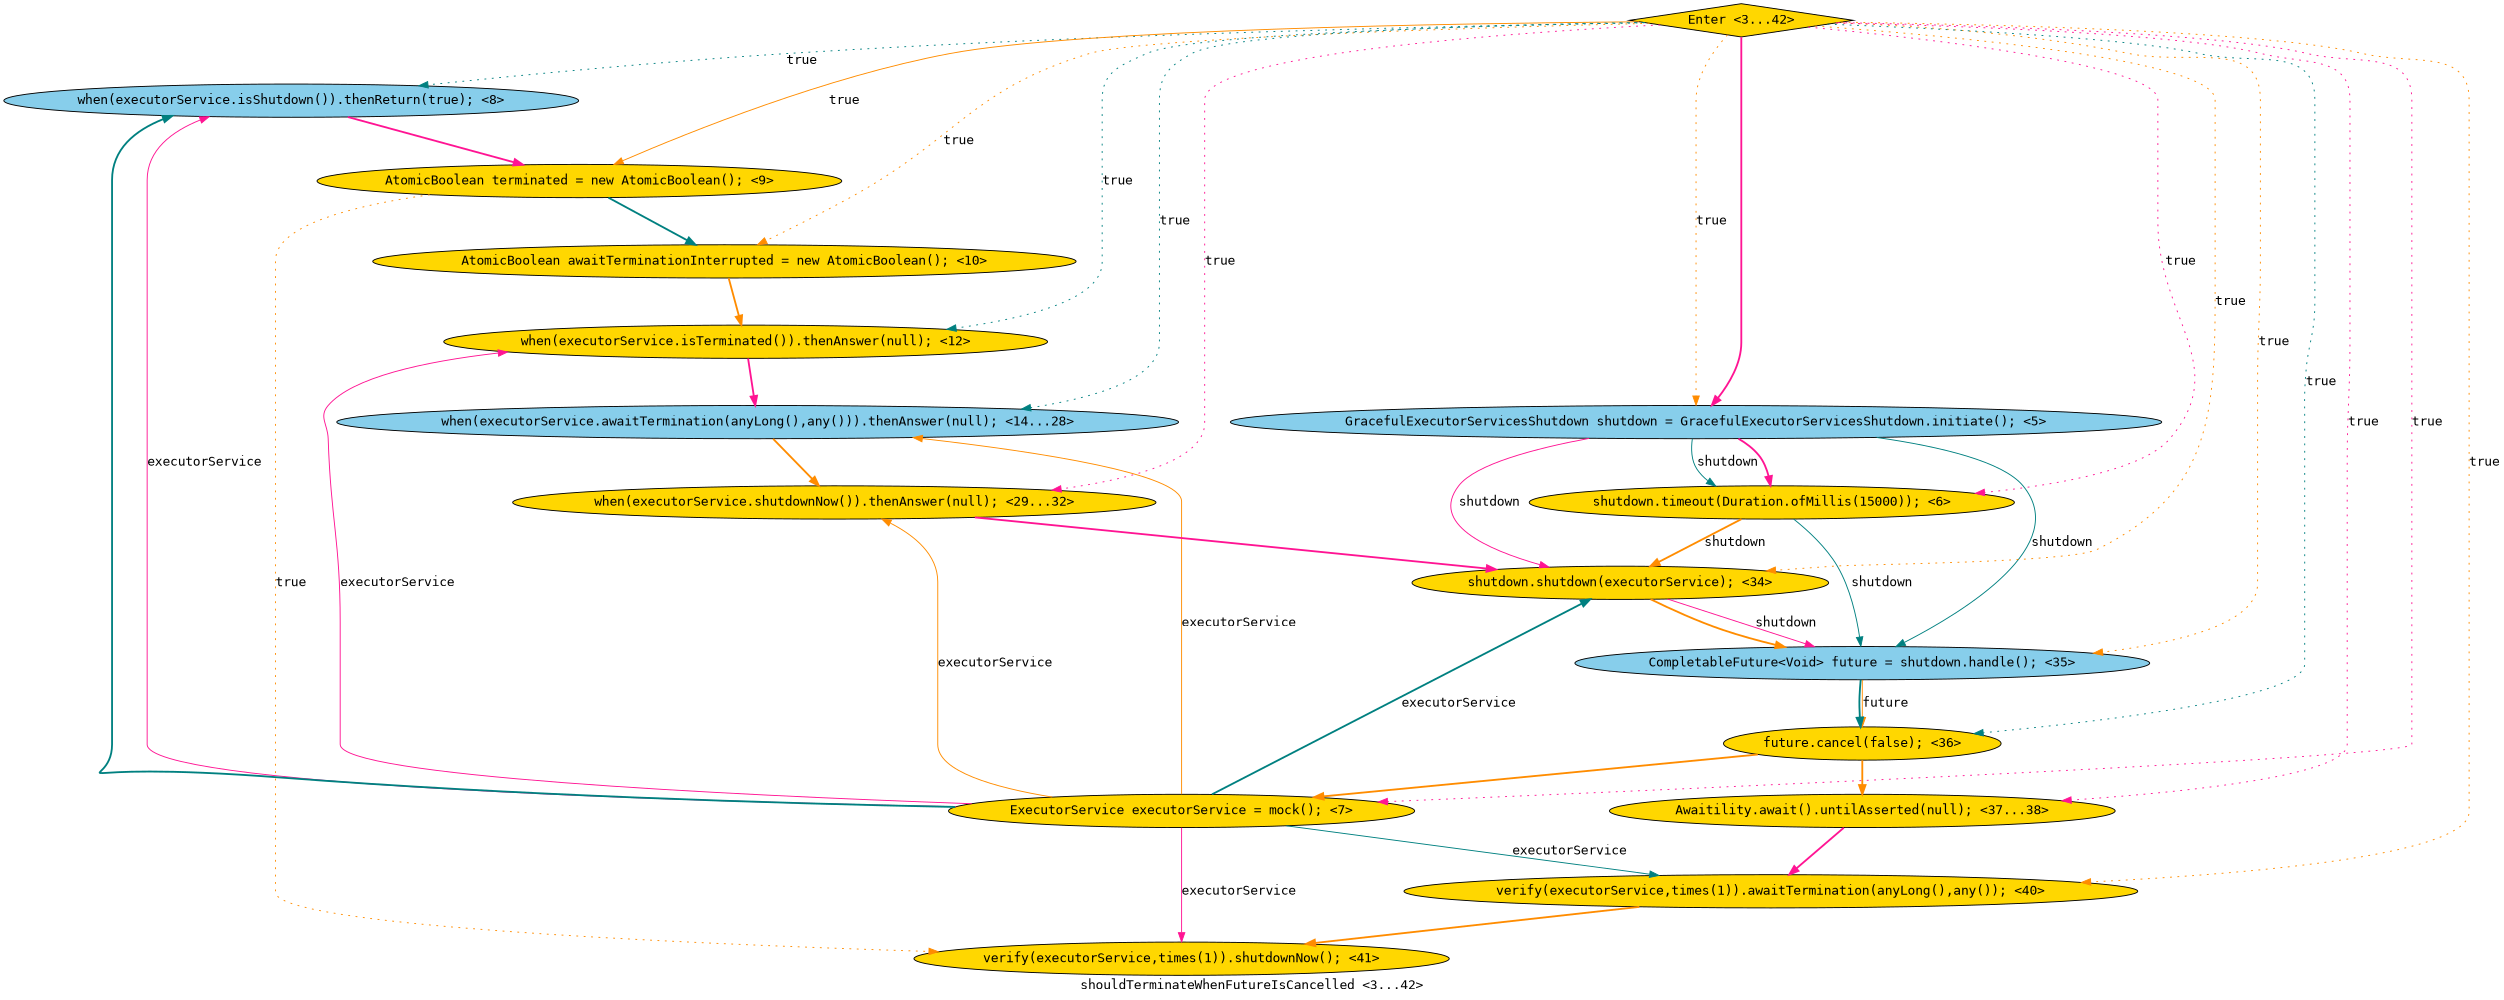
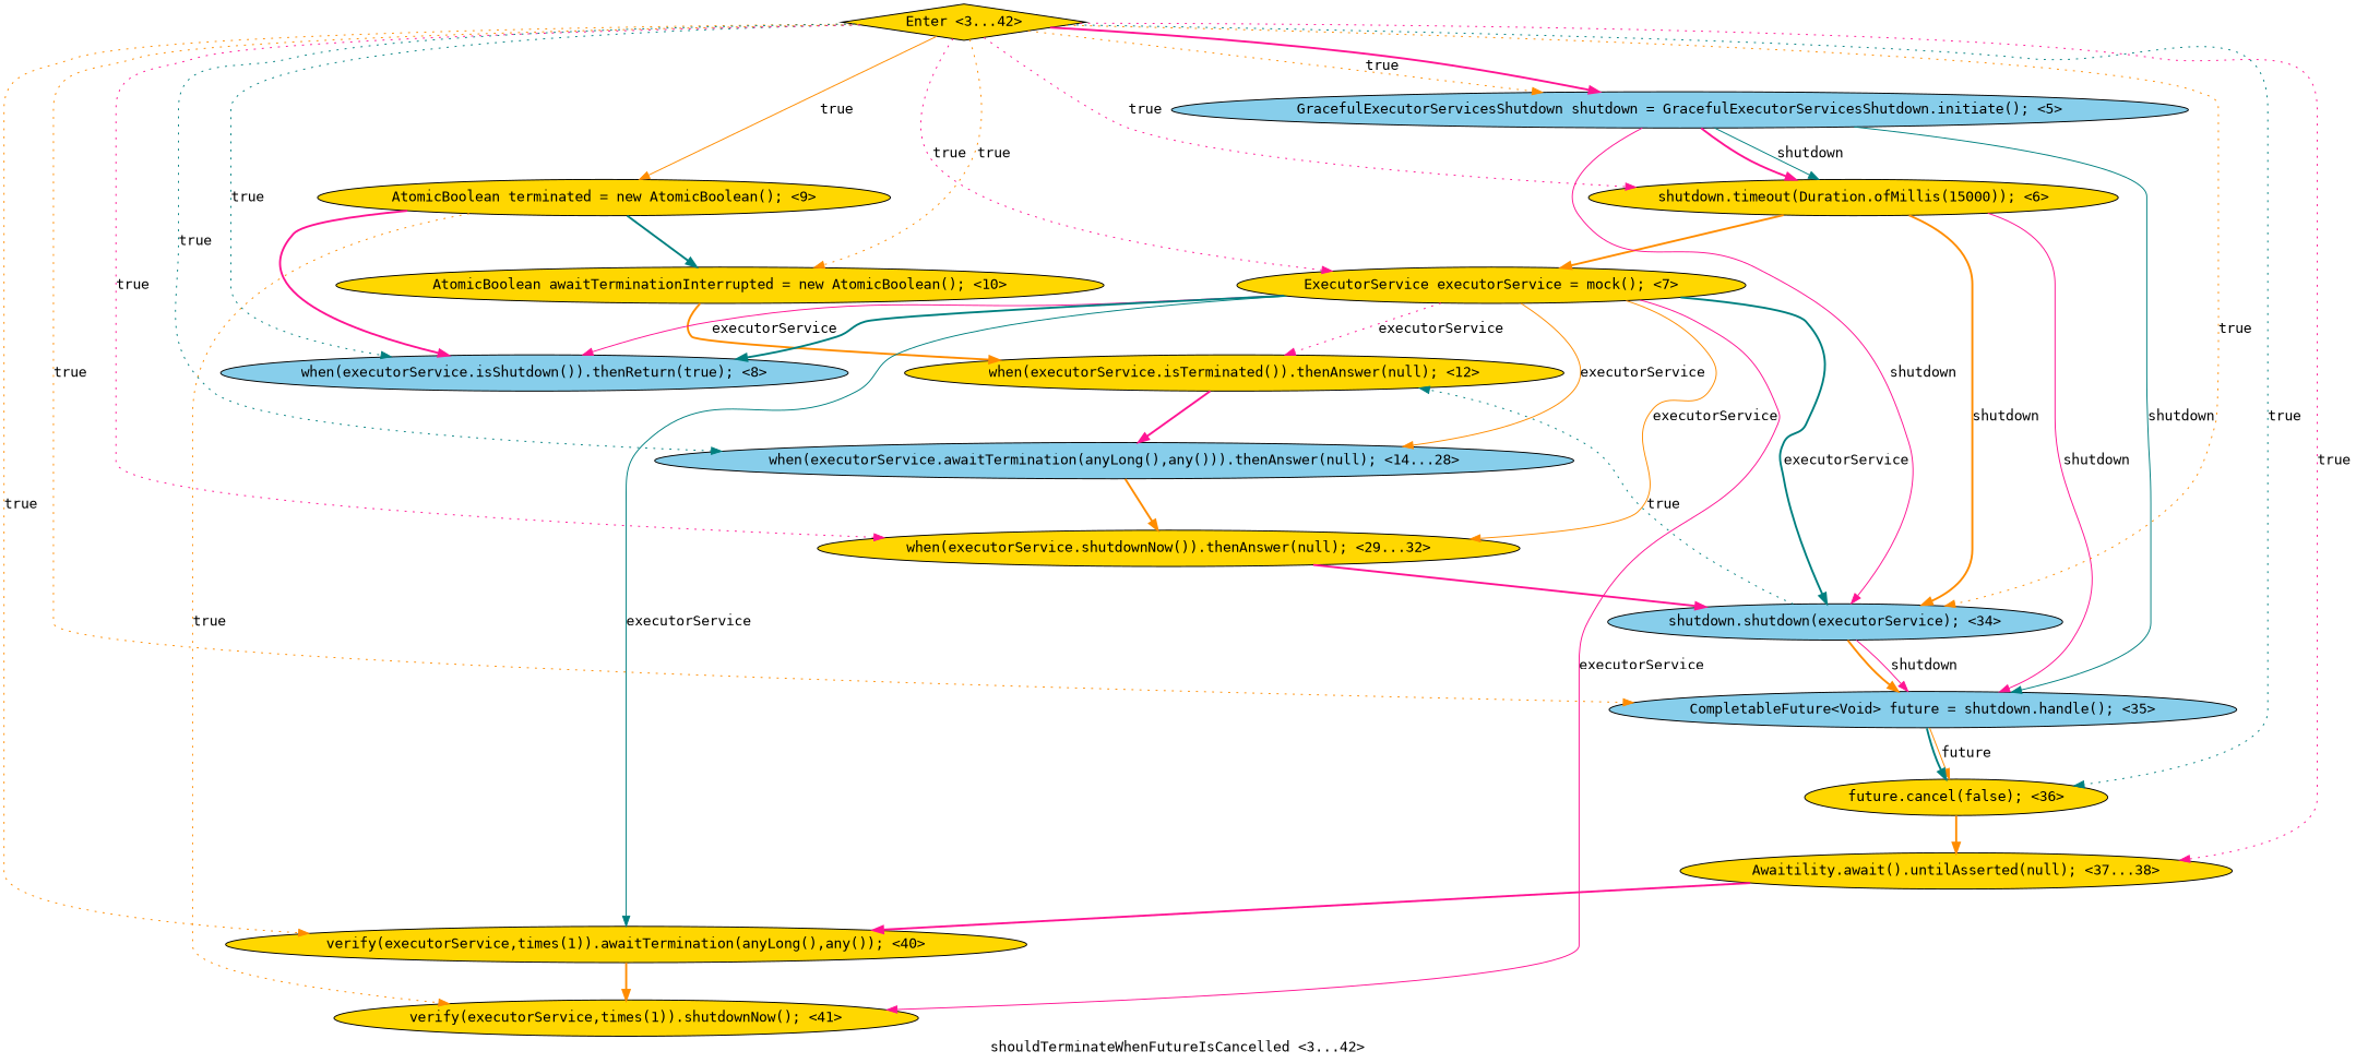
  digraph {
    fontname="DejaVu Sans Mono"
    label="shouldTerminateWhenFutureIsCancelled <3...42>"
    node [fillcolor=gold fontname="DejaVu Sans Mono" shape=ellipse style=filled]
    edge [color=darkorange fontname="DejaVu Sans Mono" style=bold]
    n1 [fillcolor=skyblue label="when(executorService.isShutdown()).thenReturn(true); <8>"]
    n2 [label="AtomicBoolean terminated = new AtomicBoolean(); <9>"]
    n3 [label="verify(executorService,times(1)).shutdownNow(); <41>"]
    n4 [label="AtomicBoolean awaitTerminationInterrupted = new AtomicBoolean(); <10>"]
    n5 [fillcolor=skyblue label="CompletableFuture<Void> future = shutdown.handle(); <35>"]
    n6 [label="future.cancel(false); <36>"]
    n7 [label="Awaitility.await().untilAsserted(null); <37...38>"]
    n8 [label="verify(executorService,times(1)).awaitTermination(anyLong(),any()); <40>"]
    n9 [label="ExecutorService executorService = mock(); <7>"]
-   n10 [label="shutdown.shutdown(executorService); <34>"]
+   n10 [fillcolor=skyblue label="shutdown.shutdown(executorService); <34>"]
    n11 [fillcolor=skyblue label="when(executorService.awaitTermination(anyLong(),any())).thenAnswer(null); <14...28>"]
    n12 [label="when(executorService.shutdownNow()).thenAnswer(null); <29...32>"]
    n13 [label="when(executorService.isTerminated()).thenAnswer(null); <12>"]
    n14 [label="shutdown.timeout(Duration.ofMillis(15000)); <6>"]
    n15 [fillcolor=skyblue label="GracefulExecutorServicesShutdown shutdown = GracefulExecutorServicesShutdown.initiate(); <5>"]
    n16 [label="Enter <3...42>" shape=diamond]
-   n1 -> n2 [color=deeppink]
+   n2 -> n1 [color=deeppink]
    n2 -> n3 [label=true style=dotted]
    n2 -> n4 [color=teal]
    n4 -> n13
    n5 -> n6 [label=future style=solid]
    n5 -> n6 [color=teal]
    n6 -> n7
    n7 -> n8 [color=deeppink]
    n8 -> n3
    n9 -> n1 [color=deeppink label=executorService style=solid]
    n9 -> n1 [color=teal]
    n9 -> n3 [color=deeppink label=executorService style=solid]
    n9 -> n8 [color=teal label=executorService style=solid]
    n9 -> n10 [color=teal label=executorService]
    n9 -> n11 [label=executorService style=solid]
    n9 -> n12 [label=executorService style=solid]
-   n9 -> n13 [color=deeppink label=executorService style=solid]
+   n9 -> n13 [color=deeppink label=executorService style=dotted]
    n10 -> n5 [color=deeppink label=shutdown style=solid]
    n10 -> n5
    n11 -> n12
    n12 -> n10 [color=deeppink]
    n13 -> n11 [color=deeppink]
-   n14 -> n5 [color=teal label=shutdown style=solid]
-   n6 -> n9
+   n14 -> n5 [color=deeppink label=shutdown style=solid]
+   n14 -> n9
    n14 -> n10 [label=shutdown]
    n15 -> n5 [color=teal label=shutdown style=solid]
    n15 -> n10 [color=deeppink label=shutdown style=solid]
    n15 -> n14 [color=teal label=shutdown style=solid]
    n15 -> n14 [color=deeppink]
    n16 -> n1 [color=teal label=true style=dotted]
    n16 -> n2 [label=true style=solid]
    n16 -> n4 [label=true style=dotted]
    n16 -> n5 [label=true style=dotted]
    n16 -> n6 [color=teal label=true style=dotted]
    n16 -> n7 [color=deeppink label=true style=dotted]
    n16 -> n8 [label=true style=dotted]
    n16 -> n9 [color=deeppink label=true style=dotted]
    n16 -> n10 [label=true style=dotted]
    n16 -> n11 [color=teal label=true style=dotted]
    n16 -> n12 [color=deeppink label=true style=dotted]
-   n16 -> n13 [color=teal label=true style=dotted]
+   n10 -> n13 [color=teal label=true style=dotted]
    n16 -> n14 [color=deeppink label=true style=dotted]
    n16 -> n15 [label=true style=dotted]
    n16 -> n15 [color=deeppink]
  }
